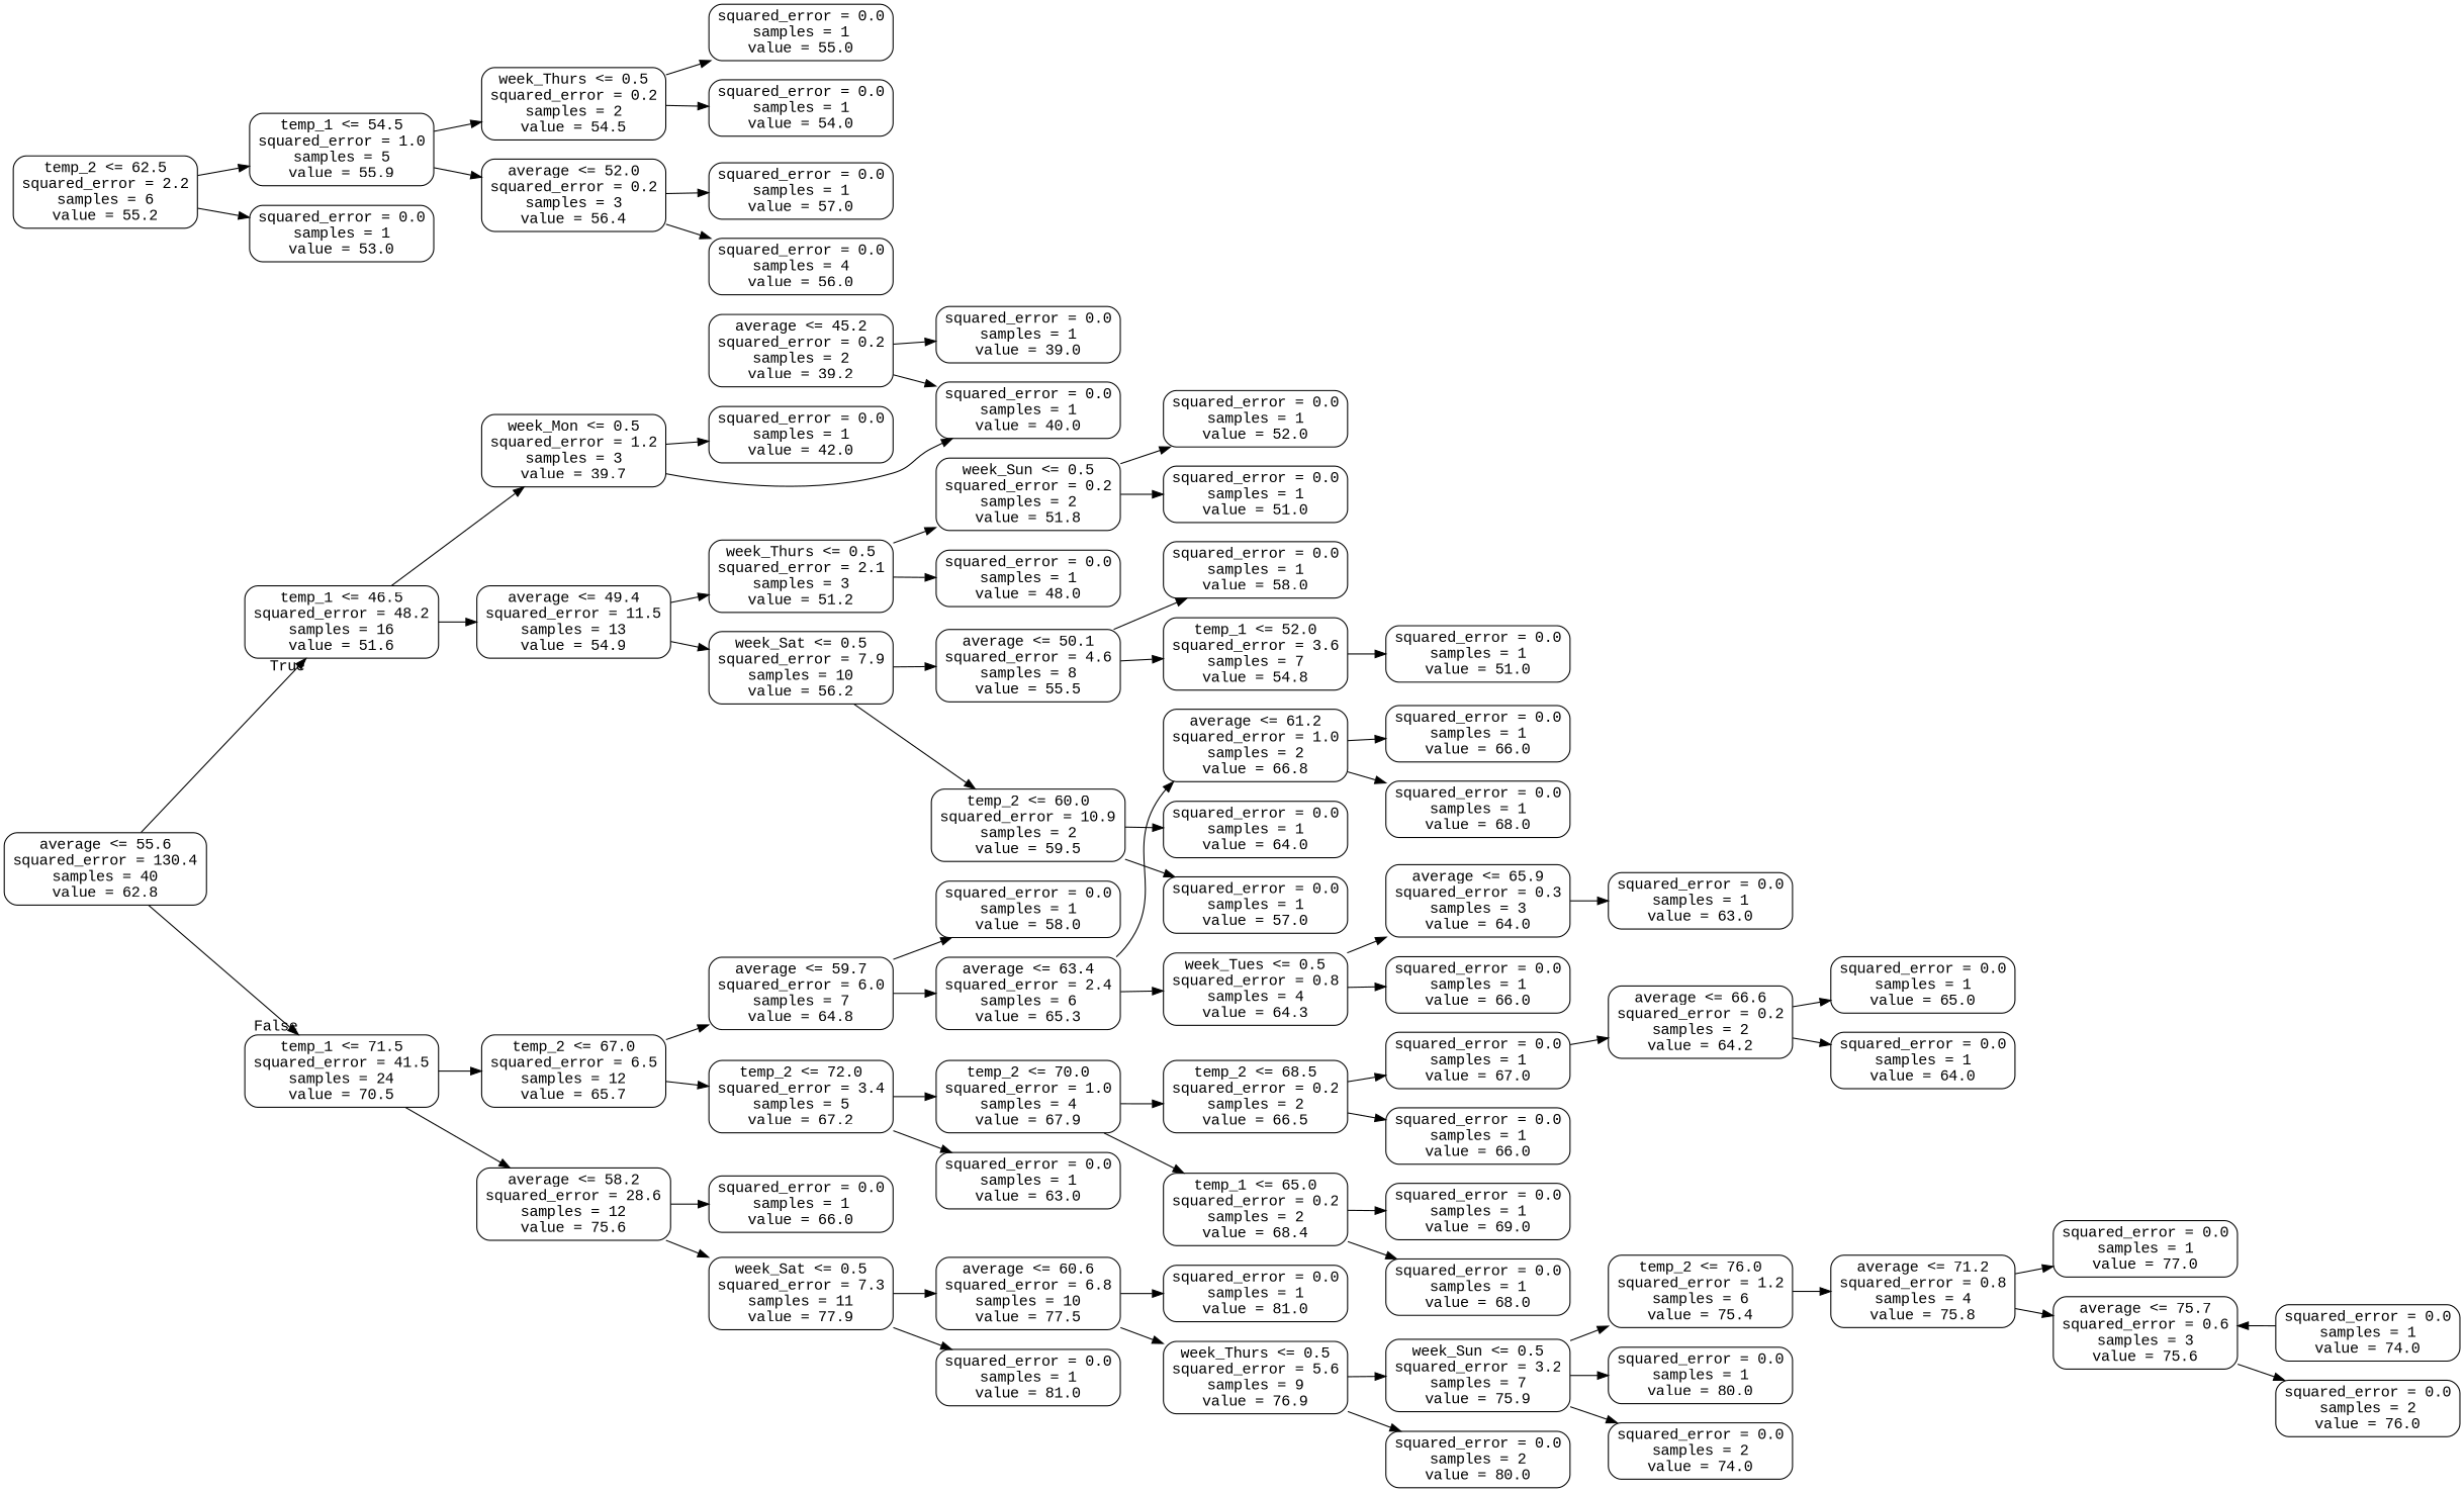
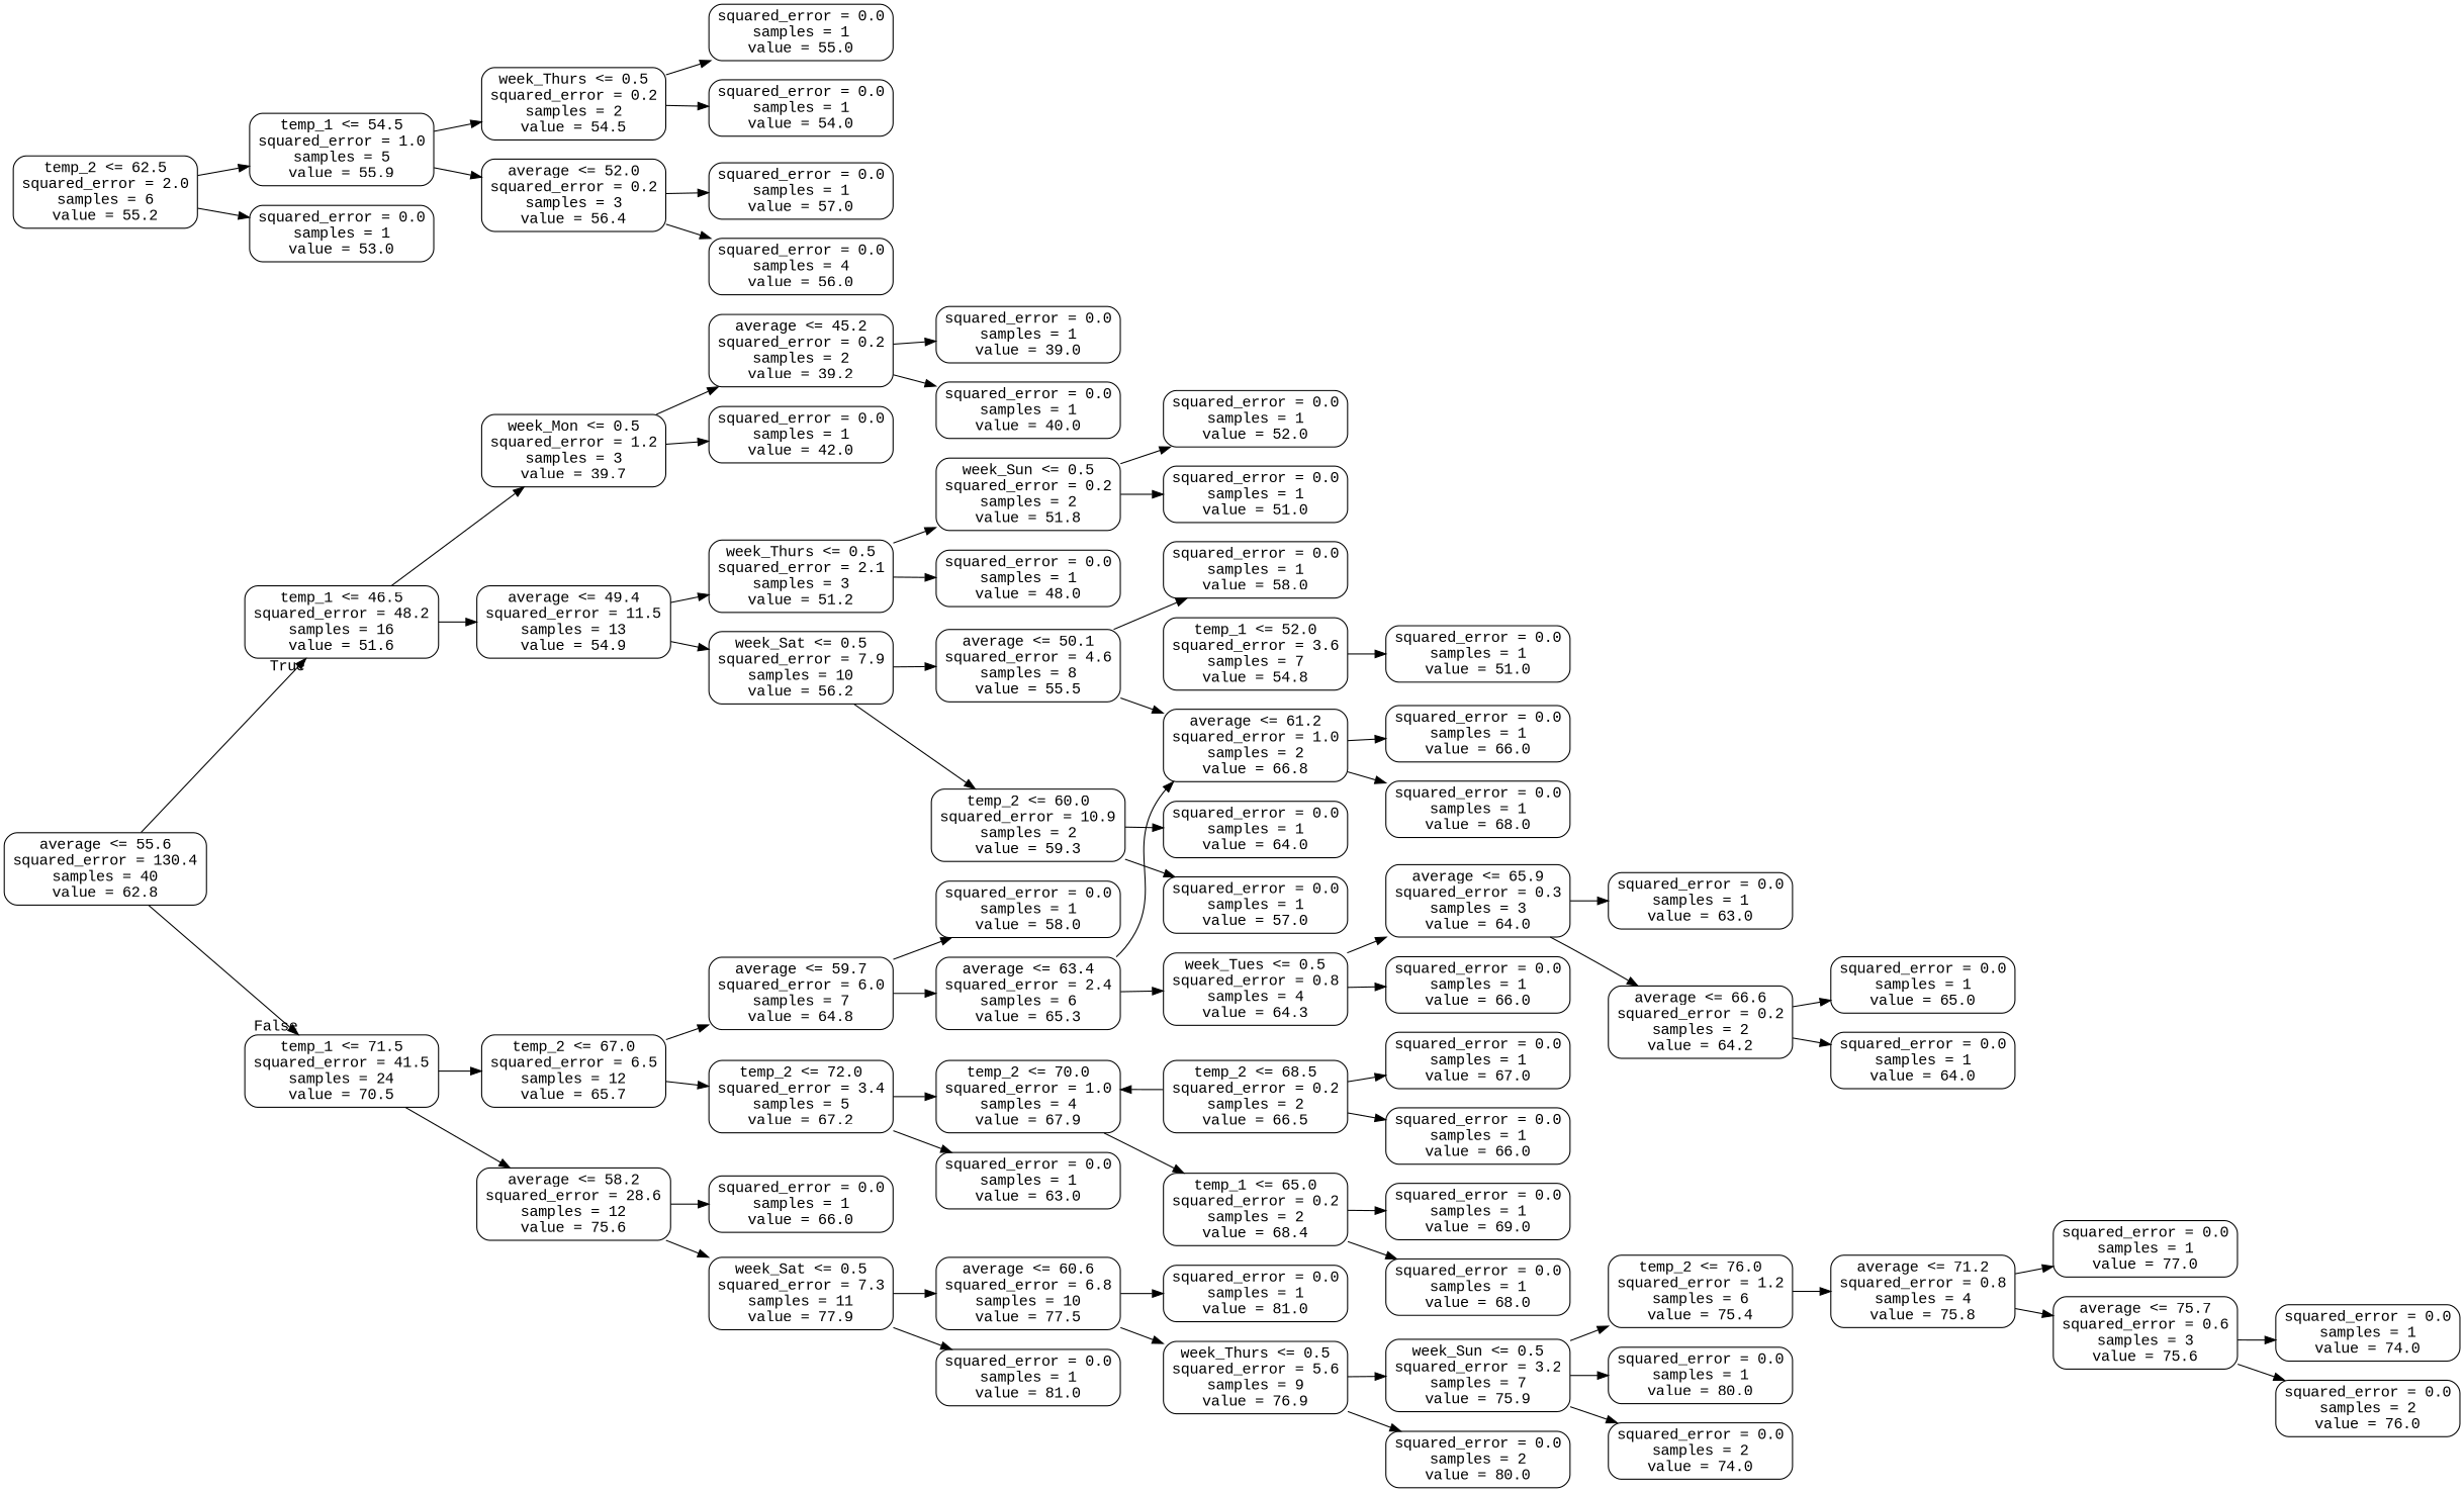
  digraph {
    fontname="Liberation Mono"
    rankdir=LR
    node [color=black fontname="Liberation Mono" shape=box style=rounded]
    edge [fontname="Liberation Mono"]
    n1 [label="average <= 55.6\nsquared_error = 130.4\nsamples = 40\nvalue = 62.8"]
    n2 [label="temp_1 <= 46.5\nsquared_error = 48.2\nsamples = 16\nvalue = 51.6"]
    n3 [label="temp_1 <= 71.5\nsquared_error = 41.5\nsamples = 24\nvalue = 70.5"]
    n4 [label="week_Mon <= 0.5\nsquared_error = 1.2\nsamples = 3\nvalue = 39.7"]
    n5 [label="average <= 49.4\nsquared_error = 11.5\nsamples = 13\nvalue = 54.9"]
    n6 [label="temp_2 <= 67.0\nsquared_error = 6.5\nsamples = 12\nvalue = 65.7"]
    n7 [label="average <= 58.2\nsquared_error = 28.6\nsamples = 12\nvalue = 75.6"]
    n8 [label="average <= 45.2\nsquared_error = 0.2\nsamples = 2\nvalue = 39.2"]
    n9 [label="squared_error = 0.0\nsamples = 1\nvalue = 42.0"]
    n10 [label="week_Thurs <= 0.5\nsquared_error = 2.1\nsamples = 3\nvalue = 51.2"]
    n11 [label="week_Sat <= 0.5\nsquared_error = 7.9\nsamples = 10\nvalue = 56.2"]
    n12 [label="squared_error = 0.0\nsamples = 1\nvalue = 40.0"]
    n13 [label="squared_error = 0.0\nsamples = 1\nvalue = 39.0"]
    n14 [label="week_Sun <= 0.5\nsquared_error = 0.2\nsamples = 2\nvalue = 51.8"]
    n15 [label="squared_error = 0.0\nsamples = 1\nvalue = 48.0"]
    n16 [label="average <= 50.1\nsquared_error = 4.6\nsamples = 8\nvalue = 55.5"]
-   n17 [label="temp_2 <= 60.0\nsquared_error = 10.9\nsamples = 2\nvalue = 59.5"]
+   n17 [label="temp_2 <= 60.0\nsquared_error = 10.9\nsamples = 2\nvalue = 59.3"]
    n18 [label="squared_error = 0.0\nsamples = 1\nvalue = 52.0"]
    n19 [label="squared_error = 0.0\nsamples = 1\nvalue = 51.0"]
    n20 [label="squared_error = 0.0\nsamples = 1\nvalue = 58.0"]
    n21 [label="temp_1 <= 52.0\nsquared_error = 3.6\nsamples = 7\nvalue = 54.8"]
    n22 [label="squared_error = 0.0\nsamples = 1\nvalue = 64.0"]
    n23 [label="squared_error = 0.0\nsamples = 1\nvalue = 57.0"]
    n24 [label="squared_error = 0.0\nsamples = 1\nvalue = 51.0"]
-   n25 [label="temp_2 <= 62.5\nsquared_error = 2.2\nsamples = 6\nvalue = 55.2"]
+   n25 [label="temp_2 <= 62.5\nsquared_error = 2.0\nsamples = 6\nvalue = 55.2"]
    n26 [label="temp_1 <= 54.5\nsquared_error = 1.0\nsamples = 5\nvalue = 55.9"]
    n27 [label="squared_error = 0.0\nsamples = 1\nvalue = 53.0"]
    n28 [label="week_Thurs <= 0.5\nsquared_error = 0.2\nsamples = 2\nvalue = 54.5"]
    n29 [label="average <= 52.0\nsquared_error = 0.2\nsamples = 3\nvalue = 56.4"]
    n30 [label="squared_error = 0.0\nsamples = 1\nvalue = 55.0"]
    n31 [label="squared_error = 0.0\nsamples = 1\nvalue = 54.0"]
    n32 [label="squared_error = 0.0\nsamples = 1\nvalue = 57.0"]
    n33 [label="squared_error = 0.0\nsamples = 4\nvalue = 56.0"]
    n34 [label="average <= 59.7\nsquared_error = 6.0\nsamples = 7\nvalue = 64.8"]
    n35 [label="temp_2 <= 72.0\nsquared_error = 3.4\nsamples = 5\nvalue = 67.2"]
    n36 [label="squared_error = 0.0\nsamples = 1\nvalue = 66.0"]
    n37 [label="week_Sat <= 0.5\nsquared_error = 7.3\nsamples = 11\nvalue = 77.9"]
    n38 [label="squared_error = 0.0\nsamples = 1\nvalue = 58.0"]
    n39 [label="average <= 63.4\nsquared_error = 2.4\nsamples = 6\nvalue = 65.3"]
    n40 [label="temp_2 <= 70.0\nsquared_error = 1.0\nsamples = 4\nvalue = 67.9"]
    n41 [label="squared_error = 0.0\nsamples = 1\nvalue = 63.0"]
    n42 [label="average <= 61.2\nsquared_error = 1.0\nsamples = 2\nvalue = 66.8"]
    n43 [label="week_Tues <= 0.5\nsquared_error = 0.8\nsamples = 4\nvalue = 64.3"]
    n44 [label="squared_error = 0.0\nsamples = 1\nvalue = 66.0"]
    n45 [label="squared_error = 0.0\nsamples = 1\nvalue = 68.0"]
    n46 [label="average <= 65.9\nsquared_error = 0.3\nsamples = 3\nvalue = 64.0"]
    n47 [label="squared_error = 0.0\nsamples = 1\nvalue = 66.0"]
    n48 [label="squared_error = 0.0\nsamples = 1\nvalue = 63.0"]
    n49 [label="average <= 66.6\nsquared_error = 0.2\nsamples = 2\nvalue = 64.2"]
    n50 [label="squared_error = 0.0\nsamples = 1\nvalue = 65.0"]
    n51 [label="squared_error = 0.0\nsamples = 1\nvalue = 64.0"]
    n52 [label="temp_2 <= 68.5\nsquared_error = 0.2\nsamples = 2\nvalue = 66.5"]
    n53 [label="temp_1 <= 65.0\nsquared_error = 0.2\nsamples = 2\nvalue = 68.4"]
    n54 [label="squared_error = 0.0\nsamples = 1\nvalue = 67.0"]
    n55 [label="squared_error = 0.0\nsamples = 1\nvalue = 66.0"]
    n56 [label="squared_error = 0.0\nsamples = 1\nvalue = 69.0"]
    n57 [label="squared_error = 0.0\nsamples = 1\nvalue = 68.0"]
    n58 [label="average <= 60.6\nsquared_error = 6.8\nsamples = 10\nvalue = 77.5"]
    n59 [label="squared_error = 0.0\nsamples = 1\nvalue = 81.0"]
    n60 [label="squared_error = 0.0\nsamples = 1\nvalue = 81.0"]
    n61 [label="week_Thurs <= 0.5\nsquared_error = 5.6\nsamples = 9\nvalue = 76.9"]
    n62 [label="week_Sun <= 0.5\nsquared_error = 3.2\nsamples = 7\nvalue = 75.9"]
    n63 [label="squared_error = 0.0\nsamples = 2\nvalue = 80.0"]
    n64 [label="temp_2 <= 76.0\nsquared_error = 1.2\nsamples = 6\nvalue = 75.4"]
    n65 [label="squared_error = 0.0\nsamples = 1\nvalue = 80.0"]
    n66 [label="squared_error = 0.0\nsamples = 2\nvalue = 74.0"]
    n67 [label="average <= 71.2\nsquared_error = 0.8\nsamples = 4\nvalue = 75.8"]
    n68 [label="squared_error = 0.0\nsamples = 1\nvalue = 77.0"]
    n69 [label="average <= 75.7\nsquared_error = 0.6\nsamples = 3\nvalue = 75.6"]
    n70 [label="squared_error = 0.0\nsamples = 1\nvalue = 74.0"]
    n71 [label="squared_error = 0.0\nsamples = 2\nvalue = 76.0"]
    n1 -> n2 [headlabel=True labelangle=45 labeldistance=2.5]
    n1 -> n3 [headlabel=False labelangle=-45 labeldistance=2.5]
    n2 -> n4
    n2 -> n5
    n3 -> n6
    n3 -> n7
-   n4 -> n12
+   n4 -> n8
    n4 -> n9
    n5 -> n10
    n5 -> n11
    n6 -> n34
    n6 -> n35
    n7 -> n36
    n7 -> n37
    n8 -> n12
    n8 -> n13
    n10 -> n14
    n10 -> n15
    n11 -> n16
    n11 -> n17
    n14 -> n18
    n14 -> n19
    n16 -> n20
-   n16 -> n21
+   n16 -> n42
    n17 -> n22
    n17 -> n23
    n21 -> n24
    n25 -> n26
    n25 -> n27
    n26 -> n28
    n26 -> n29
    n28 -> n30
    n28 -> n31
    n29 -> n32
    n29 -> n33
    n34 -> n38
    n34 -> n39
    n35 -> n40
    n35 -> n41
    n37 -> n58
    n37 -> n59
    n39 -> n42
    n39 -> n43
-   n40 -> n52
+   n52 -> n40
    n40 -> n53
    n42 -> n44
    n42 -> n45
    n43 -> n46
    n43 -> n47
    n46 -> n48
-   n54 -> n49
+   n46 -> n49
    n49 -> n50
    n49 -> n51
    n52 -> n54
    n52 -> n55
    n53 -> n56
    n53 -> n57
    n58 -> n60
    n58 -> n61
    n61 -> n62
    n61 -> n63
    n62 -> n64
    n62 -> n65
    n62 -> n66
    n64 -> n67
    n67 -> n68
    n67 -> n69
-   n70 -> n69
+   n69 -> n70
    n69 -> n71
  }
